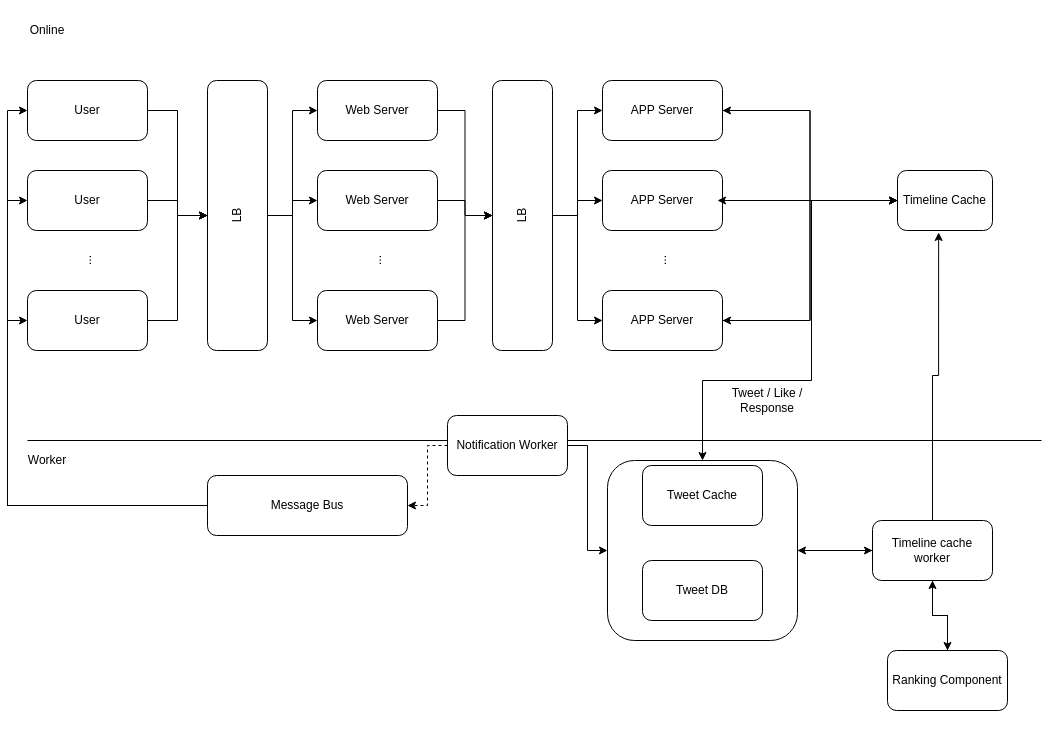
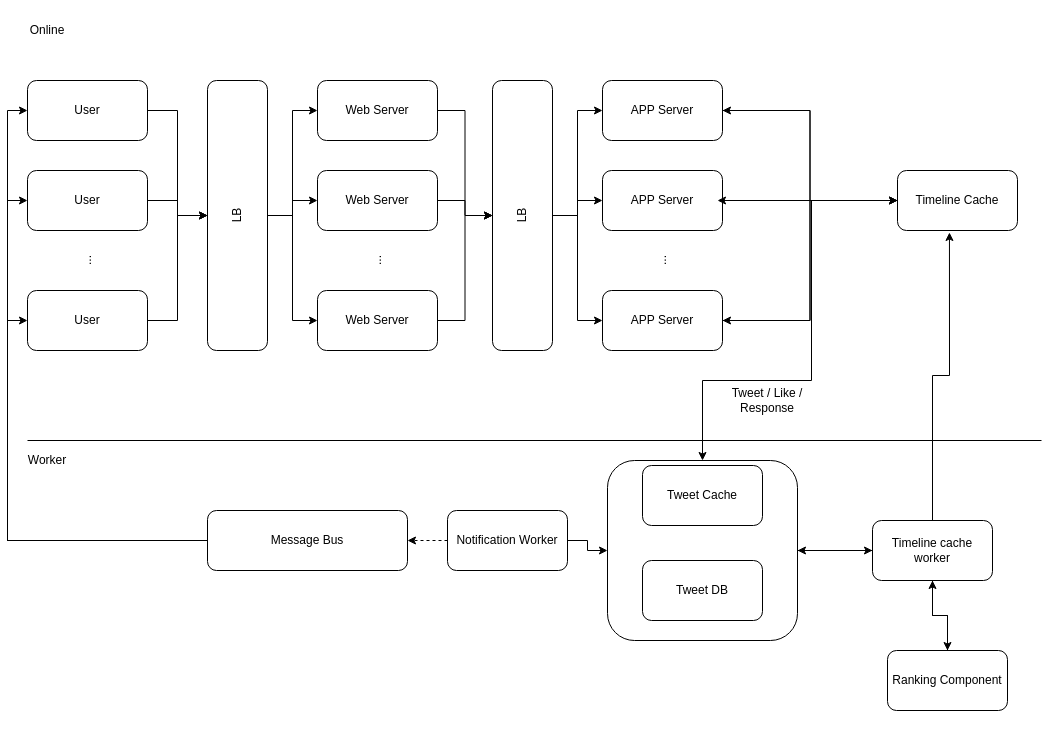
  <mxCell id="0" />
  <mxCell id="1" parent="0" />
  <mxCell id="2" style="edgeStyle=orthogonalEdgeStyle;rounded=0;orthogonalLoop=1;jettySize=auto;html=1;" edge="1" parent="1" source="3" target="44"><mxGeometry relative="1" as="geometry" /></mxCell>
  <mxCell id="3" value="" style="rounded=1;whiteSpace=wrap;html=1;" vertex="1" parent="1"><mxGeometry x="600" y="460" width="190" height="180" as="geometry" /></mxCell>
  <mxCell id="4" value="" style="edgeStyle=orthogonalEdgeStyle;rounded=0;orthogonalLoop=1;jettySize=auto;html=1;" edge="1" parent="1" source="5" target="14"><mxGeometry relative="1" as="geometry" /></mxCell>
  <mxCell id="5" value="User" style="rounded=1;whiteSpace=wrap;html=1;" vertex="1" parent="1"><mxGeometry x="20" y="80" width="120" height="60" as="geometry" /></mxCell>
  <mxCell id="6" style="edgeStyle=orthogonalEdgeStyle;rounded=0;orthogonalLoop=1;jettySize=auto;html=1;entryX=0.5;entryY=0;entryDx=0;entryDy=0;" edge="1" parent="1" source="7" target="14"><mxGeometry relative="1" as="geometry" /></mxCell>
  <mxCell id="7" value="User" style="rounded=1;whiteSpace=wrap;html=1;" vertex="1" parent="1"><mxGeometry x="20" y="170" width="120" height="60" as="geometry" /></mxCell>
  <mxCell id="8" style="edgeStyle=orthogonalEdgeStyle;rounded=0;orthogonalLoop=1;jettySize=auto;html=1;entryX=0.5;entryY=0;entryDx=0;entryDy=0;" edge="1" parent="1" source="9" target="14"><mxGeometry relative="1" as="geometry" /></mxCell>
  <mxCell id="9" value="User" style="rounded=1;whiteSpace=wrap;html=1;" vertex="1" parent="1"><mxGeometry x="20" y="290" width="120" height="60" as="geometry" /></mxCell>
  <mxCell id="10" value="..." style="text;html=1;strokeColor=none;fillColor=none;align=center;verticalAlign=middle;whiteSpace=wrap;rounded=0;rotation=-90;" vertex="1" parent="1"><mxGeometry x="60" y="250" width="40" height="20" as="geometry" /></mxCell>
  <mxCell id="11" style="edgeStyle=orthogonalEdgeStyle;rounded=0;orthogonalLoop=1;jettySize=auto;html=1;entryX=0;entryY=0.5;entryDx=0;entryDy=0;" edge="1" parent="1" source="14" target="16"><mxGeometry relative="1" as="geometry" /></mxCell>
  <mxCell id="12" style="edgeStyle=orthogonalEdgeStyle;rounded=0;orthogonalLoop=1;jettySize=auto;html=1;entryX=0;entryY=0.5;entryDx=0;entryDy=0;" edge="1" parent="1" source="14" target="18"><mxGeometry relative="1" as="geometry" /></mxCell>
  <mxCell id="13" style="edgeStyle=orthogonalEdgeStyle;rounded=0;orthogonalLoop=1;jettySize=auto;html=1;entryX=0;entryY=0.5;entryDx=0;entryDy=0;" edge="1" parent="1" source="14" target="20"><mxGeometry relative="1" as="geometry" /></mxCell>
  <mxCell id="14" value="LB" style="rounded=1;whiteSpace=wrap;html=1;rotation=-90;" vertex="1" parent="1"><mxGeometry x="95" y="185" width="270" height="60" as="geometry" /></mxCell>
  <mxCell id="15" value="" style="edgeStyle=orthogonalEdgeStyle;rounded=0;orthogonalLoop=1;jettySize=auto;html=1;" edge="1" parent="1" source="16" target="25"><mxGeometry relative="1" as="geometry" /></mxCell>
  <mxCell id="16" value="Web Server" style="rounded=1;whiteSpace=wrap;html=1;" vertex="1" parent="1"><mxGeometry x="310" y="80" width="120" height="60" as="geometry" /></mxCell>
  <mxCell id="17" style="edgeStyle=orthogonalEdgeStyle;rounded=0;orthogonalLoop=1;jettySize=auto;html=1;" edge="1" parent="1" source="18" target="25"><mxGeometry relative="1" as="geometry" /></mxCell>
  <mxCell id="18" value="Web Server" style="rounded=1;whiteSpace=wrap;html=1;" vertex="1" parent="1"><mxGeometry x="310" y="170" width="120" height="60" as="geometry" /></mxCell>
  <mxCell id="19" style="edgeStyle=orthogonalEdgeStyle;rounded=0;orthogonalLoop=1;jettySize=auto;html=1;entryX=0.5;entryY=0;entryDx=0;entryDy=0;" edge="1" parent="1" source="20" target="25"><mxGeometry relative="1" as="geometry" /></mxCell>
  <mxCell id="20" value="Web Server" style="rounded=1;whiteSpace=wrap;html=1;" vertex="1" parent="1"><mxGeometry x="310" y="290" width="120" height="60" as="geometry" /></mxCell>
  <mxCell id="21" value="..." style="text;html=1;strokeColor=none;fillColor=none;align=center;verticalAlign=middle;whiteSpace=wrap;rounded=0;rotation=-90;" vertex="1" parent="1"><mxGeometry x="350" y="250" width="40" height="20" as="geometry" /></mxCell>
  <mxCell id="22" style="edgeStyle=orthogonalEdgeStyle;rounded=0;orthogonalLoop=1;jettySize=auto;html=1;entryX=0;entryY=0.5;entryDx=0;entryDy=0;" edge="1" parent="1" source="25" target="27"><mxGeometry relative="1" as="geometry" /></mxCell>
  <mxCell id="23" style="edgeStyle=orthogonalEdgeStyle;rounded=0;orthogonalLoop=1;jettySize=auto;html=1;entryX=0;entryY=0.5;entryDx=0;entryDy=0;" edge="1" parent="1" source="25" target="30"><mxGeometry relative="1" as="geometry" /></mxCell>
  <mxCell id="24" style="edgeStyle=orthogonalEdgeStyle;rounded=0;orthogonalLoop=1;jettySize=auto;html=1;entryX=0;entryY=0.5;entryDx=0;entryDy=0;" edge="1" parent="1" source="25" target="32"><mxGeometry relative="1" as="geometry" /></mxCell>
  <mxCell id="25" value="LB" style="rounded=1;whiteSpace=wrap;html=1;rotation=-90;" vertex="1" parent="1"><mxGeometry x="380" y="185" width="270" height="60" as="geometry" /></mxCell>
  <mxCell id="26" style="edgeStyle=orthogonalEdgeStyle;rounded=0;orthogonalLoop=1;jettySize=auto;html=1;entryX=0;entryY=0.5;entryDx=0;entryDy=0;" edge="1" parent="1" source="27" target="37"><mxGeometry relative="1" as="geometry" /></mxCell>
  <mxCell id="27" value="APP Server" style="rounded=1;whiteSpace=wrap;html=1;" vertex="1" parent="1"><mxGeometry x="595" y="80" width="120" height="60" as="geometry" /></mxCell>
  <mxCell id="28" style="edgeStyle=orthogonalEdgeStyle;rounded=0;orthogonalLoop=1;jettySize=auto;html=1;entryX=0;entryY=0.5;entryDx=0;entryDy=0;" edge="1" parent="1" source="30" target="37"><mxGeometry relative="1" as="geometry" /></mxCell>
  <mxCell id="29" style="edgeStyle=orthogonalEdgeStyle;rounded=0;orthogonalLoop=1;jettySize=auto;html=1;" edge="1" parent="1" source="30" target="3"><mxGeometry relative="1" as="geometry"><Array as="points"><mxPoint x="804" y="200" /><mxPoint x="804" y="380" /><mxPoint x="695" y="380" /></Array></mxGeometry></mxCell>
  <mxCell id="30" value="APP Server" style="rounded=1;whiteSpace=wrap;html=1;" vertex="1" parent="1"><mxGeometry x="595" y="170" width="120" height="60" as="geometry" /></mxCell>
  <mxCell id="31" style="edgeStyle=orthogonalEdgeStyle;rounded=0;orthogonalLoop=1;jettySize=auto;html=1;entryX=0;entryY=0.5;entryDx=0;entryDy=0;" edge="1" parent="1" source="32" target="37"><mxGeometry relative="1" as="geometry" /></mxCell>
  <mxCell id="32" value="APP Server" style="rounded=1;whiteSpace=wrap;html=1;" vertex="1" parent="1"><mxGeometry x="595" y="290" width="120" height="60" as="geometry" /></mxCell>
  <mxCell id="33" value="..." style="text;html=1;strokeColor=none;fillColor=none;align=center;verticalAlign=middle;whiteSpace=wrap;rounded=0;rotation=-90;" vertex="1" parent="1"><mxGeometry x="635" y="250" width="40" height="20" as="geometry" /></mxCell>
  <mxCell id="34" style="edgeStyle=orthogonalEdgeStyle;rounded=0;orthogonalLoop=1;jettySize=auto;html=1;" edge="1" parent="1" source="37"><mxGeometry relative="1" as="geometry"><mxPoint x="710" y="200" as="targetPoint" /></mxGeometry></mxCell>
  <mxCell id="35" style="edgeStyle=orthogonalEdgeStyle;rounded=0;orthogonalLoop=1;jettySize=auto;html=1;entryX=1;entryY=0.5;entryDx=0;entryDy=0;" edge="1" parent="1" source="37" target="27"><mxGeometry relative="1" as="geometry" /></mxCell>
  <mxCell id="36" style="edgeStyle=orthogonalEdgeStyle;rounded=0;orthogonalLoop=1;jettySize=auto;html=1;entryX=1;entryY=0.5;entryDx=0;entryDy=0;" edge="1" parent="1" source="37" target="32"><mxGeometry relative="1" as="geometry" /></mxCell>
- <mxCell id="37" value="Timeline Cache" style="rounded=1;whiteSpace=wrap;html=1;" vertex="1" parent="1"><mxGeometry x="890" y="170" width="95" height="60" as="geometry" /></mxCell>
+ <mxCell id="37" value="Timeline Cache" style="rounded=1;whiteSpace=wrap;html=1;" vertex="1" parent="1"><mxGeometry x="890" y="170" width="120" height="60" as="geometry" /></mxCell>
  <mxCell id="38" value="" style="endArrow=none;html=1;" edge="1" parent="1"><mxGeometry width="50" height="50" relative="1" as="geometry"><mxPoint x="20" y="440" as="sourcePoint" /><mxPoint x="1034" y="440" as="targetPoint" /></mxGeometry></mxCell>
  <mxCell id="39" value="Online" style="text;html=1;strokeColor=none;fillColor=none;align=center;verticalAlign=middle;whiteSpace=wrap;rounded=0;" vertex="1" parent="1"><mxGeometry x="20" y="20" width="40" height="20" as="geometry" /></mxCell>
  <mxCell id="40" value="Worker" style="text;html=1;strokeColor=none;fillColor=none;align=center;verticalAlign=middle;whiteSpace=wrap;rounded=0;" vertex="1" parent="1"><mxGeometry x="20" y="450" width="40" height="20" as="geometry" /></mxCell>
  <mxCell id="41" style="edgeStyle=orthogonalEdgeStyle;rounded=0;orthogonalLoop=1;jettySize=auto;html=1;" edge="1" parent="1" source="44" target="3"><mxGeometry relative="1" as="geometry" /></mxCell>
  <mxCell id="42" style="edgeStyle=orthogonalEdgeStyle;rounded=0;orthogonalLoop=1;jettySize=auto;html=1;entryX=0.433;entryY=1.033;entryDx=0;entryDy=0;entryPerimeter=0;" edge="1" parent="1" source="44" target="37"><mxGeometry relative="1" as="geometry" /></mxCell>
  <mxCell id="43" style="edgeStyle=orthogonalEdgeStyle;rounded=0;orthogonalLoop=1;jettySize=auto;html=1;entryX=0.5;entryY=0;entryDx=0;entryDy=0;" edge="1" parent="1" source="44" target="48"><mxGeometry relative="1" as="geometry" /></mxCell>
  <mxCell id="44" value="Timeline cache worker" style="rounded=1;whiteSpace=wrap;html=1;" vertex="1" parent="1"><mxGeometry x="865" y="520" width="120" height="60" as="geometry" /></mxCell>
  <mxCell id="45" value="Tweet Cache" style="rounded=1;whiteSpace=wrap;html=1;" vertex="1" parent="1"><mxGeometry x="635" y="465" width="120" height="60" as="geometry" /></mxCell>
  <mxCell id="46" value="Tweet DB" style="rounded=1;whiteSpace=wrap;html=1;" vertex="1" parent="1"><mxGeometry x="635" y="560" width="120" height="60" as="geometry" /></mxCell>
  <mxCell id="47" style="edgeStyle=orthogonalEdgeStyle;rounded=0;orthogonalLoop=1;jettySize=auto;html=1;entryX=0.5;entryY=1;entryDx=0;entryDy=0;" edge="1" parent="1" source="48" target="44"><mxGeometry relative="1" as="geometry" /></mxCell>
  <mxCell id="48" value="Ranking Component" style="rounded=1;whiteSpace=wrap;html=1;" vertex="1" parent="1"><mxGeometry x="880" y="650" width="120" height="60" as="geometry" /></mxCell>
  <mxCell id="49" style="edgeStyle=orthogonalEdgeStyle;rounded=0;orthogonalLoop=1;jettySize=auto;html=1;entryX=0;entryY=0.5;entryDx=0;entryDy=0;" edge="1" parent="1" source="52" target="9"><mxGeometry relative="1" as="geometry" /></mxCell>
  <mxCell id="50" style="edgeStyle=orthogonalEdgeStyle;rounded=0;orthogonalLoop=1;jettySize=auto;html=1;entryX=0;entryY=0.5;entryDx=0;entryDy=0;" edge="1" parent="1" source="52" target="7"><mxGeometry relative="1" as="geometry" /></mxCell>
  <mxCell id="51" style="edgeStyle=orthogonalEdgeStyle;rounded=0;orthogonalLoop=1;jettySize=auto;html=1;entryX=0;entryY=0.5;entryDx=0;entryDy=0;" edge="1" parent="1" source="52" target="5"><mxGeometry relative="1" as="geometry" /></mxCell>
- <mxCell id="52" value="Message Bus" style="rounded=1;whiteSpace=wrap;html=1;" vertex="1" parent="1"><mxGeometry x="200" y="475" width="200" height="60" as="geometry" /></mxCell>
+ <mxCell id="52" value="Message Bus" style="rounded=1;whiteSpace=wrap;html=1;" vertex="1" parent="1"><mxGeometry x="200" y="510" width="200" height="60" as="geometry" /></mxCell>
  <mxCell id="53" style="edgeStyle=orthogonalEdgeStyle;rounded=0;orthogonalLoop=1;jettySize=auto;html=1;" edge="1" parent="1" source="55" target="3"><mxGeometry relative="1" as="geometry" /></mxCell>
  <mxCell id="54" value="" style="edgeStyle=orthogonalEdgeStyle;rounded=0;orthogonalLoop=1;jettySize=auto;html=1;dashed=1;" edge="1" parent="1" source="55" target="52"><mxGeometry relative="1" as="geometry" /></mxCell>
- <mxCell id="55" value="Notification Worker" style="rounded=1;whiteSpace=wrap;html=1;" vertex="1" parent="1"><mxGeometry x="440" y="415" width="120" height="60" as="geometry" /></mxCell>
+ <mxCell id="55" value="Notification Worker" style="rounded=1;whiteSpace=wrap;html=1;" vertex="1" parent="1"><mxGeometry x="440" y="510" width="120" height="60" as="geometry" /></mxCell>
  <mxCell id="56" value="Tweet / Like / Response" style="text;html=1;strokeColor=none;fillColor=none;align=center;verticalAlign=middle;whiteSpace=wrap;rounded=0;" vertex="1" parent="1"><mxGeometry x="700" y="390" width="120" height="20" as="geometry" /></mxCell>
